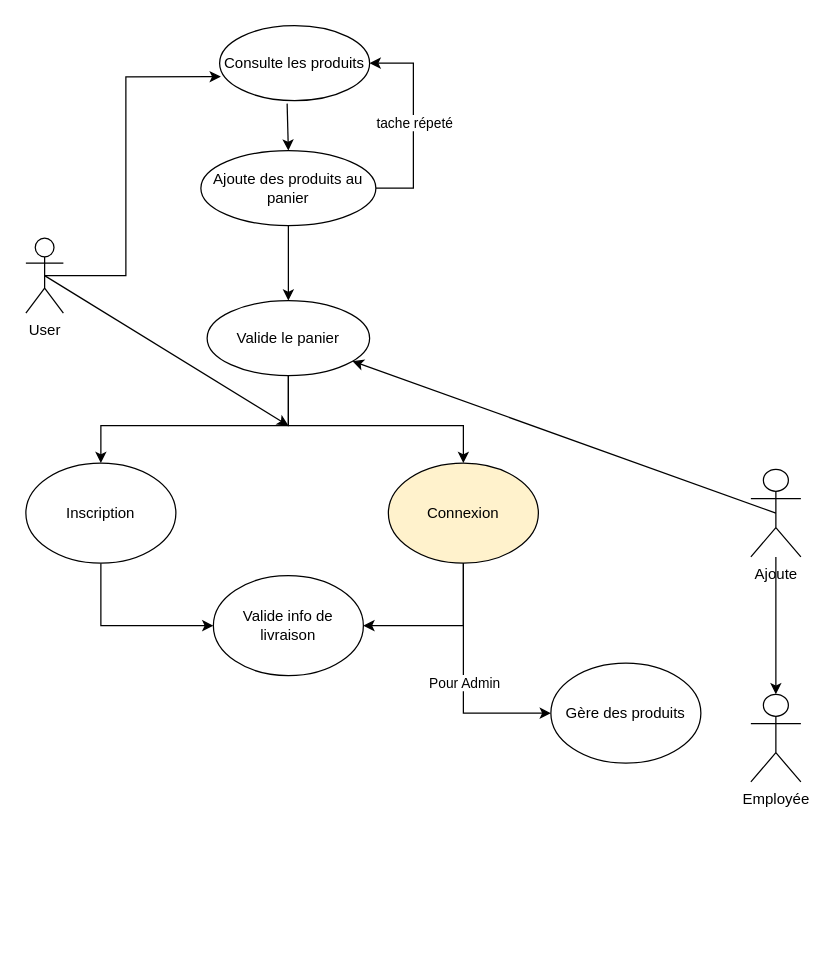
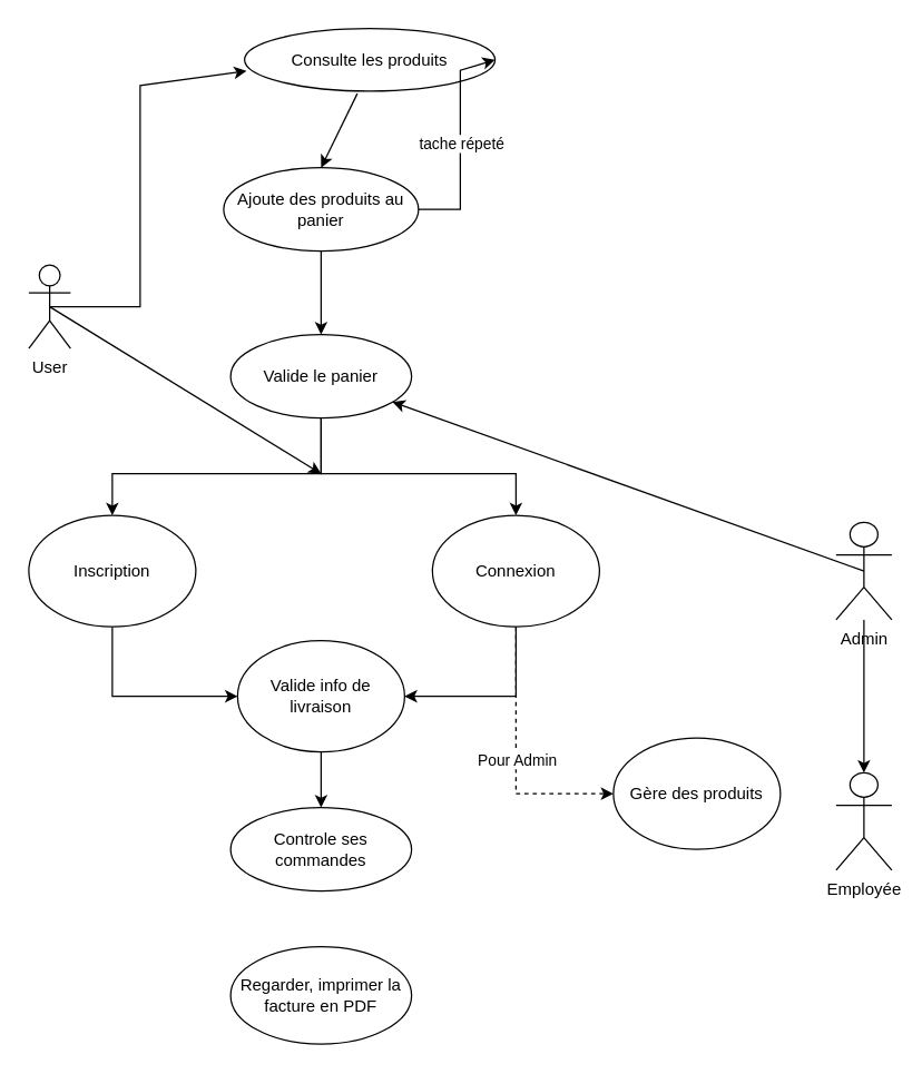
  <mxCell id="0" />
  <mxCell id="1" parent="0" />
  <mxCell id="2" value="User" style="shape=umlActor;verticalLabelPosition=bottom;verticalAlign=top;html=1;outlineConnect=0;" parent="1" vertex="1"><mxGeometry x="20" y="190" width="30" height="60" as="geometry" /></mxCell>
  <mxCell id="3" style="edgeStyle=orthogonalEdgeStyle;rounded=0;orthogonalLoop=1;jettySize=auto;html=1;entryX=0.5;entryY=0;entryDx=0;entryDy=0;entryPerimeter=0;" edge="1" parent="1" source="4" target="24"><mxGeometry relative="1" as="geometry"><mxPoint x="620" y="295" as="targetPoint" /></mxGeometry></mxCell>
- <mxCell id="4" value="Ajoute" style="shape=umlActor;verticalLabelPosition=bottom;verticalAlign=top;html=1;outlineConnect=0;" parent="1" vertex="1"><mxGeometry x="600" y="375" width="40" height="70" as="geometry" /></mxCell>
- <mxCell id="5" value="Consulte les produits" style="ellipse;whiteSpace=wrap;html=1;" parent="1" vertex="1"><mxGeometry x="175" width="120" height="60" as="geometry" y="20" /></mxCell>
+ <mxCell id="4" value="Admin" style="shape=umlActor;verticalLabelPosition=bottom;verticalAlign=top;html=1;outlineConnect=0;" parent="1" vertex="1"><mxGeometry x="600" y="375" width="40" height="70" as="geometry" /></mxCell>
+ <mxCell id="5" value="Consulte les produits" style="ellipse;whiteSpace=wrap;html=1;" parent="1" vertex="1"><mxGeometry x="175" y="20" width="180" height="45" as="geometry" /></mxCell>
  <mxCell id="6" value="Ajoute des produits au panier" style="ellipse;whiteSpace=wrap;html=1;" parent="1" vertex="1"><mxGeometry x="160" y="120" width="140" height="60" as="geometry" /></mxCell>
  <mxCell id="7" value="Valide le panier" style="ellipse;whiteSpace=wrap;html=1;" parent="1" vertex="1"><mxGeometry x="165" y="240" width="130" height="60" as="geometry" /></mxCell>
+ <mxCell id="8" value="Controle ses commandes" style="ellipse;whiteSpace=wrap;html=1;" parent="1" vertex="1"><mxGeometry x="165" y="580" width="130" height="60" as="geometry" /></mxCell>
+ <mxCell id="9" value="Regarder, imprimer la facture en PDF" style="ellipse;whiteSpace=wrap;html=1;" parent="1" vertex="1"><mxGeometry x="165" y="680" width="130" height="70" as="geometry" /></mxCell>
  <mxCell id="10" value="" style="endArrow=classic;html=1;rounded=0;exitX=0.5;exitY=0.5;exitDx=0;exitDy=0;exitPerimeter=0;entryX=0.008;entryY=0.68;entryDx=0;entryDy=0;entryPerimeter=0;" parent="1" source="2" target="5" edge="1"><mxGeometry width="50" height="50" relative="1" as="geometry"><mxPoint x="380" y="290" as="sourcePoint" /><mxPoint x="430" y="240" as="targetPoint" /><Array as="points"><mxPoint x="100" y="220" /><mxPoint x="100" y="150" /><mxPoint x="100" y="61" /></Array></mxGeometry></mxCell>
  <mxCell id="11" value="" style="endArrow=classic;html=1;rounded=0;exitX=0.5;exitY=1;exitDx=0;exitDy=0;entryX=0;entryY=0.5;entryDx=0;entryDy=0;" parent="1" edge="1" target="19"><mxGeometry width="50" height="50" relative="1" as="geometry"><mxPoint x="80" y="450" as="sourcePoint" /><mxPoint x="140" y="560" as="targetPoint" /><Array as="points"><mxPoint x="80" y="500" /></Array></mxGeometry></mxCell>
  <mxCell id="12" value="" style="endArrow=classic;html=1;rounded=0;exitX=0.5;exitY=1;exitDx=0;exitDy=0;entryX=0.5;entryY=0;entryDx=0;entryDy=0;" parent="1" source="6" target="7" edge="1"><mxGeometry width="50" height="50" relative="1" as="geometry"><mxPoint x="70" y="240" as="sourcePoint" /><mxPoint x="430" y="240" as="targetPoint" /></mxGeometry></mxCell>
  <mxCell id="13" value="" style="endArrow=classic;html=1;rounded=0;exitX=0.45;exitY=1.04;exitDx=0;exitDy=0;exitPerimeter=0;entryX=0.5;entryY=0;entryDx=0;entryDy=0;" parent="1" source="5" target="6" edge="1"><mxGeometry width="50" height="50" relative="1" as="geometry"><mxPoint x="380" y="290" as="sourcePoint" /><mxPoint x="190" y="230" as="targetPoint" /></mxGeometry></mxCell>
  <mxCell id="14" value="" style="endArrow=classic;html=1;rounded=0;exitX=1;exitY=0.5;exitDx=0;exitDy=0;entryX=1;entryY=0.5;entryDx=0;entryDy=0;" edge="1" parent="1" source="6" target="5"><mxGeometry relative="1" as="geometry"><mxPoint x="320" y="150" as="sourcePoint" /><mxPoint x="320" y="40" as="targetPoint" /><Array as="points"><mxPoint x="330" y="150" /><mxPoint x="330" y="50" /></Array></mxGeometry></mxCell>
  <mxCell id="15" value="tache répeté" style="edgeLabel;resizable=0;html=1;align=center;verticalAlign=middle;" connectable="0" vertex="1" parent="14"><mxGeometry relative="1" as="geometry" /></mxCell>
- <mxCell id="16" value="Connexion" style="ellipse;whiteSpace=wrap;html=1;fillColor=#fff2cc;" vertex="1" parent="1"><mxGeometry x="310" y="370" width="120" height="80" as="geometry" /></mxCell>
+ <mxCell id="16" value="Connexion" style="ellipse;whiteSpace=wrap;html=1;" vertex="1" parent="1"><mxGeometry x="310" y="370" width="120" height="80" as="geometry" /></mxCell>
  <mxCell id="17" value="Inscription" style="ellipse;whiteSpace=wrap;html=1;" vertex="1" parent="1"><mxGeometry x="20" y="370" width="120" height="80" as="geometry" /></mxCell>
  <mxCell id="18" value="" style="endArrow=classic;html=1;rounded=0;exitX=0.5;exitY=1;exitDx=0;exitDy=0;entryX=1;entryY=0.5;entryDx=0;entryDy=0;" edge="1" parent="1" target="19"><mxGeometry width="50" height="50" relative="1" as="geometry"><mxPoint x="370" y="450" as="sourcePoint" /><mxPoint x="320" y="560" as="targetPoint" /><Array as="points"><mxPoint x="370" y="500" /></Array></mxGeometry></mxCell>
  <mxCell id="19" value="Valide info de livraison" style="ellipse;whiteSpace=wrap;html=1;" vertex="1" parent="1"><mxGeometry x="170" y="460" width="120" height="80" as="geometry" /></mxCell>
+ <mxCell id="20" value="" style="endArrow=classic;html=1;rounded=0;entryX=0.5;entryY=0;entryDx=0;entryDy=0;exitX=0.5;exitY=1;exitDx=0;exitDy=0;" edge="1" parent="1" source="19" target="8"><mxGeometry width="50" height="50" relative="1" as="geometry"><mxPoint x="380" y="550" as="sourcePoint" /><mxPoint x="430" y="500" as="targetPoint" /></mxGeometry></mxCell>
  <mxCell id="21" value="" style="endArrow=classic;html=1;rounded=0;exitX=0.5;exitY=1;exitDx=0;exitDy=0;entryX=0.5;entryY=0;entryDx=0;entryDy=0;" edge="1" parent="1" source="7" target="16"><mxGeometry width="50" height="50" relative="1" as="geometry"><mxPoint x="380" y="340" as="sourcePoint" /><mxPoint x="430" y="290" as="targetPoint" /><Array as="points"><mxPoint x="230" y="340" /><mxPoint x="370" y="340" /></Array></mxGeometry></mxCell>
  <mxCell id="22" value="" style="endArrow=classic;html=1;rounded=0;entryX=0.5;entryY=0;entryDx=0;entryDy=0;" edge="1" parent="1" target="17"><mxGeometry width="50" height="50" relative="1" as="geometry"><mxPoint x="230" y="300" as="sourcePoint" /><mxPoint x="430" y="290" as="targetPoint" /><Array as="points"><mxPoint x="230" y="340" /><mxPoint x="80" y="340" /></Array></mxGeometry></mxCell>
  <mxCell id="23" value="" style="endArrow=classic;html=1;rounded=0;exitX=0.5;exitY=0.5;exitDx=0;exitDy=0;exitPerimeter=0;" edge="1" parent="1" source="2"><mxGeometry width="50" height="50" relative="1" as="geometry"><mxPoint x="380" y="400" as="sourcePoint" /><mxPoint x="230" y="340" as="targetPoint" /></mxGeometry></mxCell>
  <mxCell id="24" value="Employée" style="shape=umlActor;verticalLabelPosition=bottom;verticalAlign=top;html=1;outlineConnect=0;" vertex="1" parent="1"><mxGeometry x="600" y="555" width="40" height="70" as="geometry" /></mxCell>
  <mxCell id="25" value="" style="endArrow=classic;html=1;rounded=0;exitX=0.5;exitY=0.5;exitDx=0;exitDy=0;exitPerimeter=0;" edge="1" parent="1" source="4" target="7"><mxGeometry width="50" height="50" relative="1" as="geometry"><mxPoint x="590" y="430" as="sourcePoint" /><mxPoint x="430" y="290" as="targetPoint" /></mxGeometry></mxCell>
  <mxCell id="26" value="Gère des produits" style="ellipse;whiteSpace=wrap;html=1;" vertex="1" parent="1"><mxGeometry x="440" y="530" width="120" height="80" as="geometry" /></mxCell>
- <mxCell id="27" value="" style="endArrow=classic;html=1;rounded=0;entryX=0;entryY=0.5;entryDx=0;entryDy=0;" edge="1" parent="1" source="16" target="26"><mxGeometry relative="1" as="geometry"><mxPoint x="350" y="530" as="sourcePoint" /><mxPoint x="450" y="530" as="targetPoint" /><Array as="points"><mxPoint x="370" y="570" /></Array></mxGeometry></mxCell>
+ <mxCell id="27" value="" style="endArrow=classic;html=1;rounded=0;entryX=0;entryY=0.5;entryDx=0;entryDy=0;dashed=1;" edge="1" parent="1" source="16" target="26"><mxGeometry relative="1" as="geometry"><mxPoint x="350" y="530" as="sourcePoint" /><mxPoint x="450" y="530" as="targetPoint" /><Array as="points"><mxPoint x="370" y="570" /></Array></mxGeometry></mxCell>
  <mxCell id="28" value="Pour Admin" style="edgeLabel;resizable=0;html=1;align=center;verticalAlign=middle;" connectable="0" vertex="1" parent="27"><mxGeometry relative="1" as="geometry" /></mxCell>
